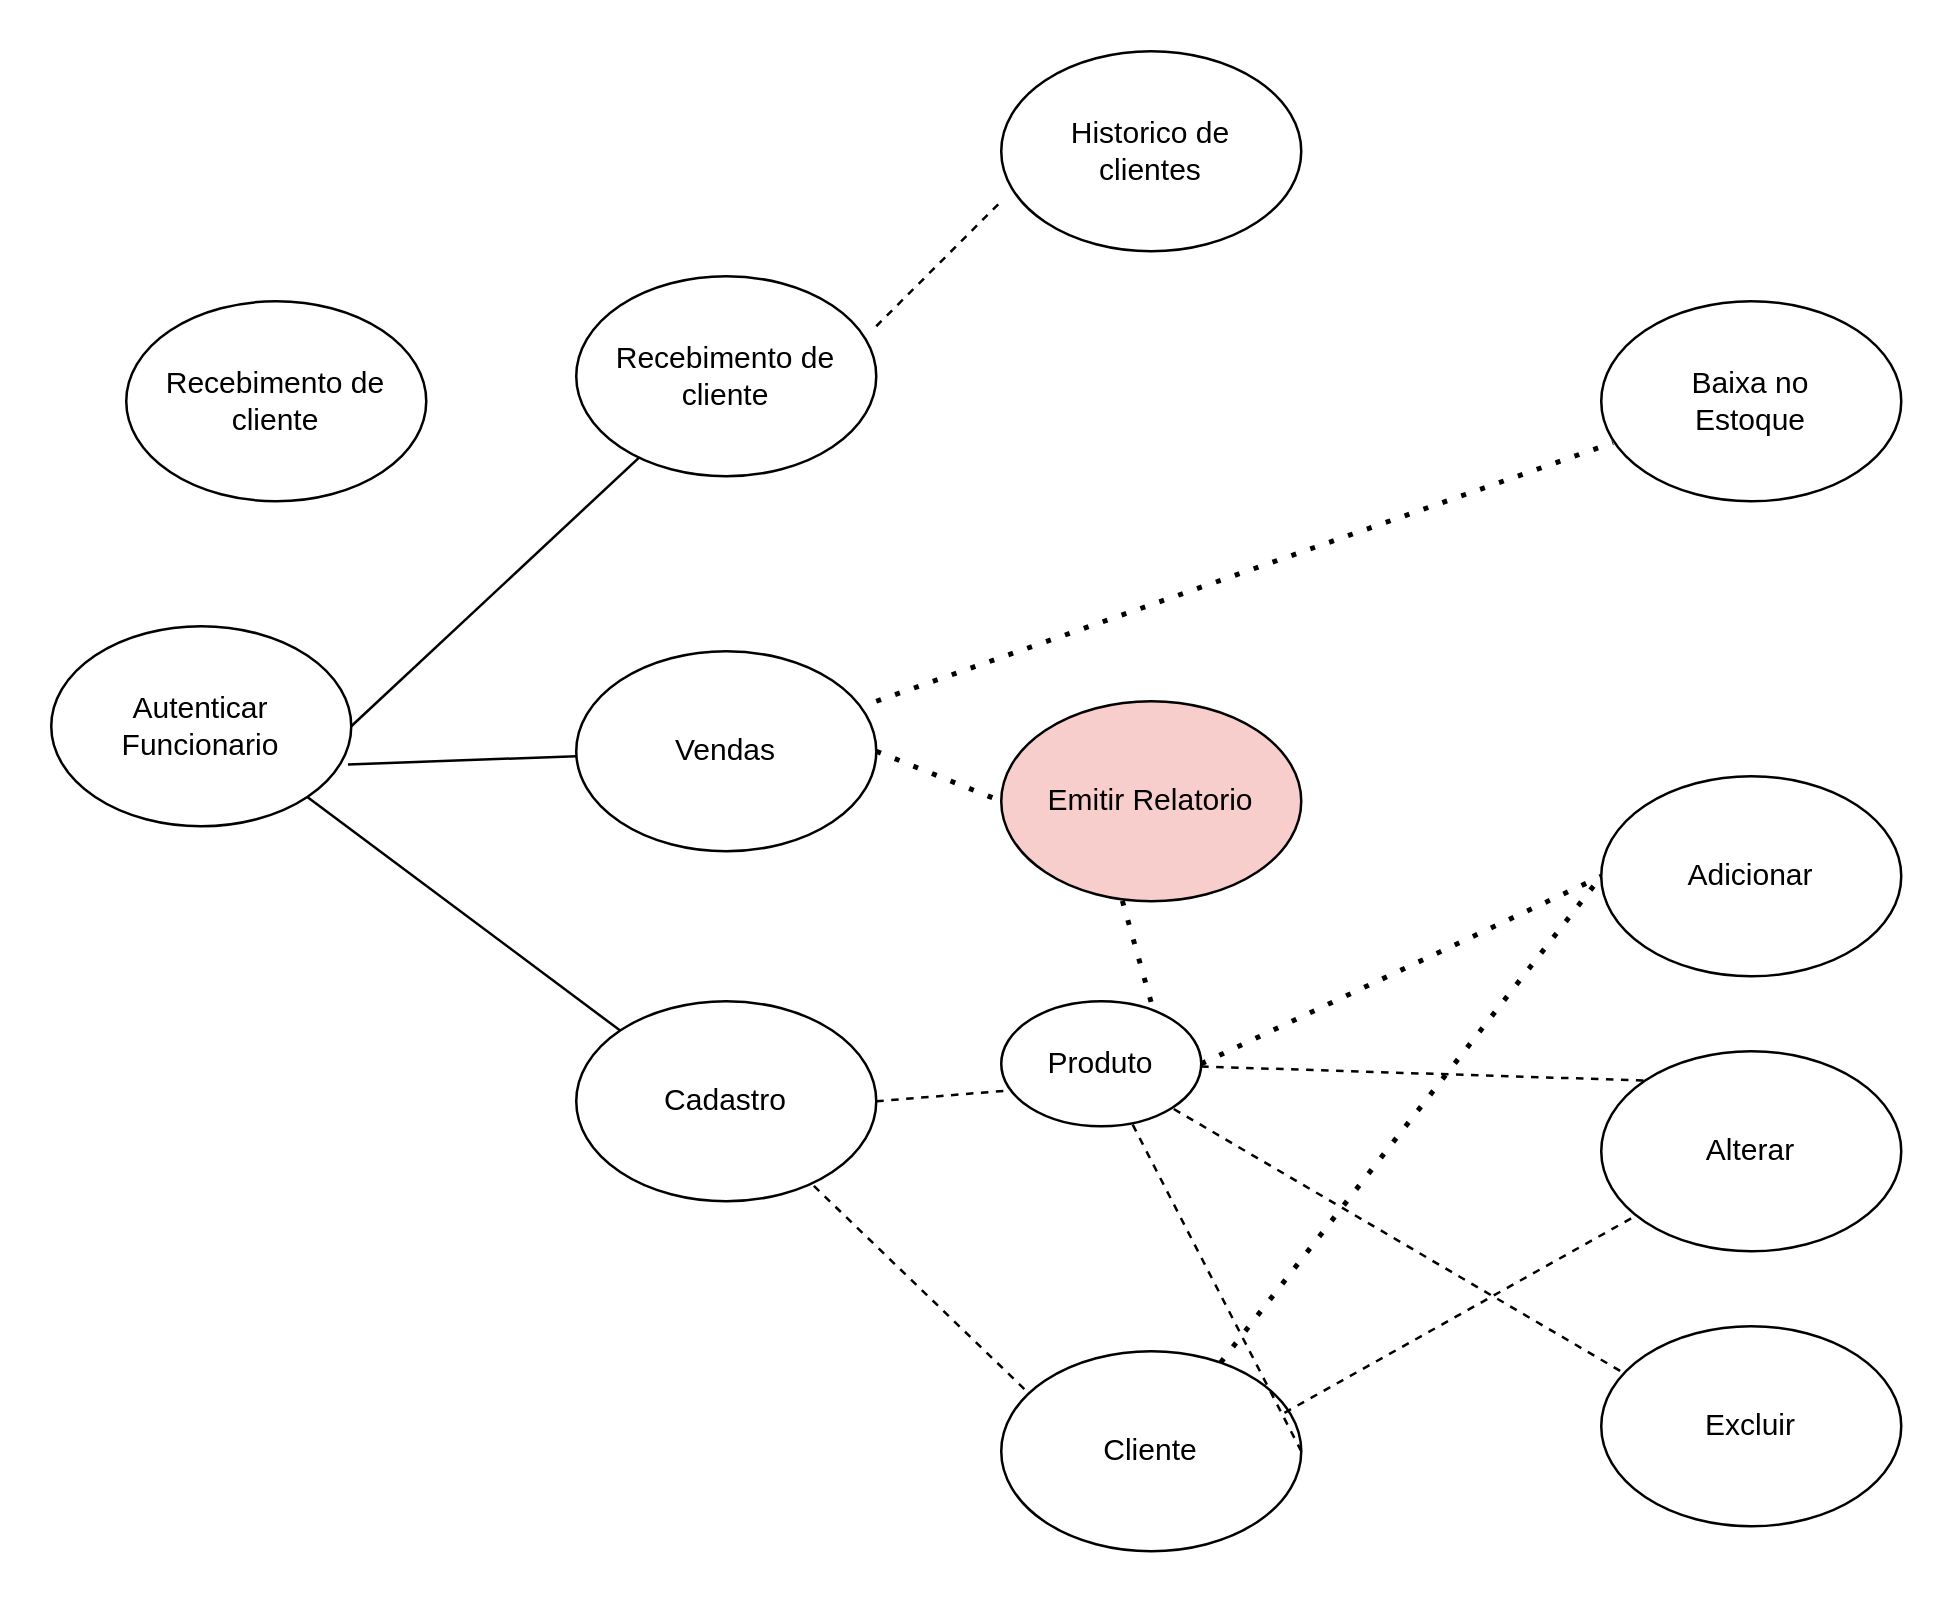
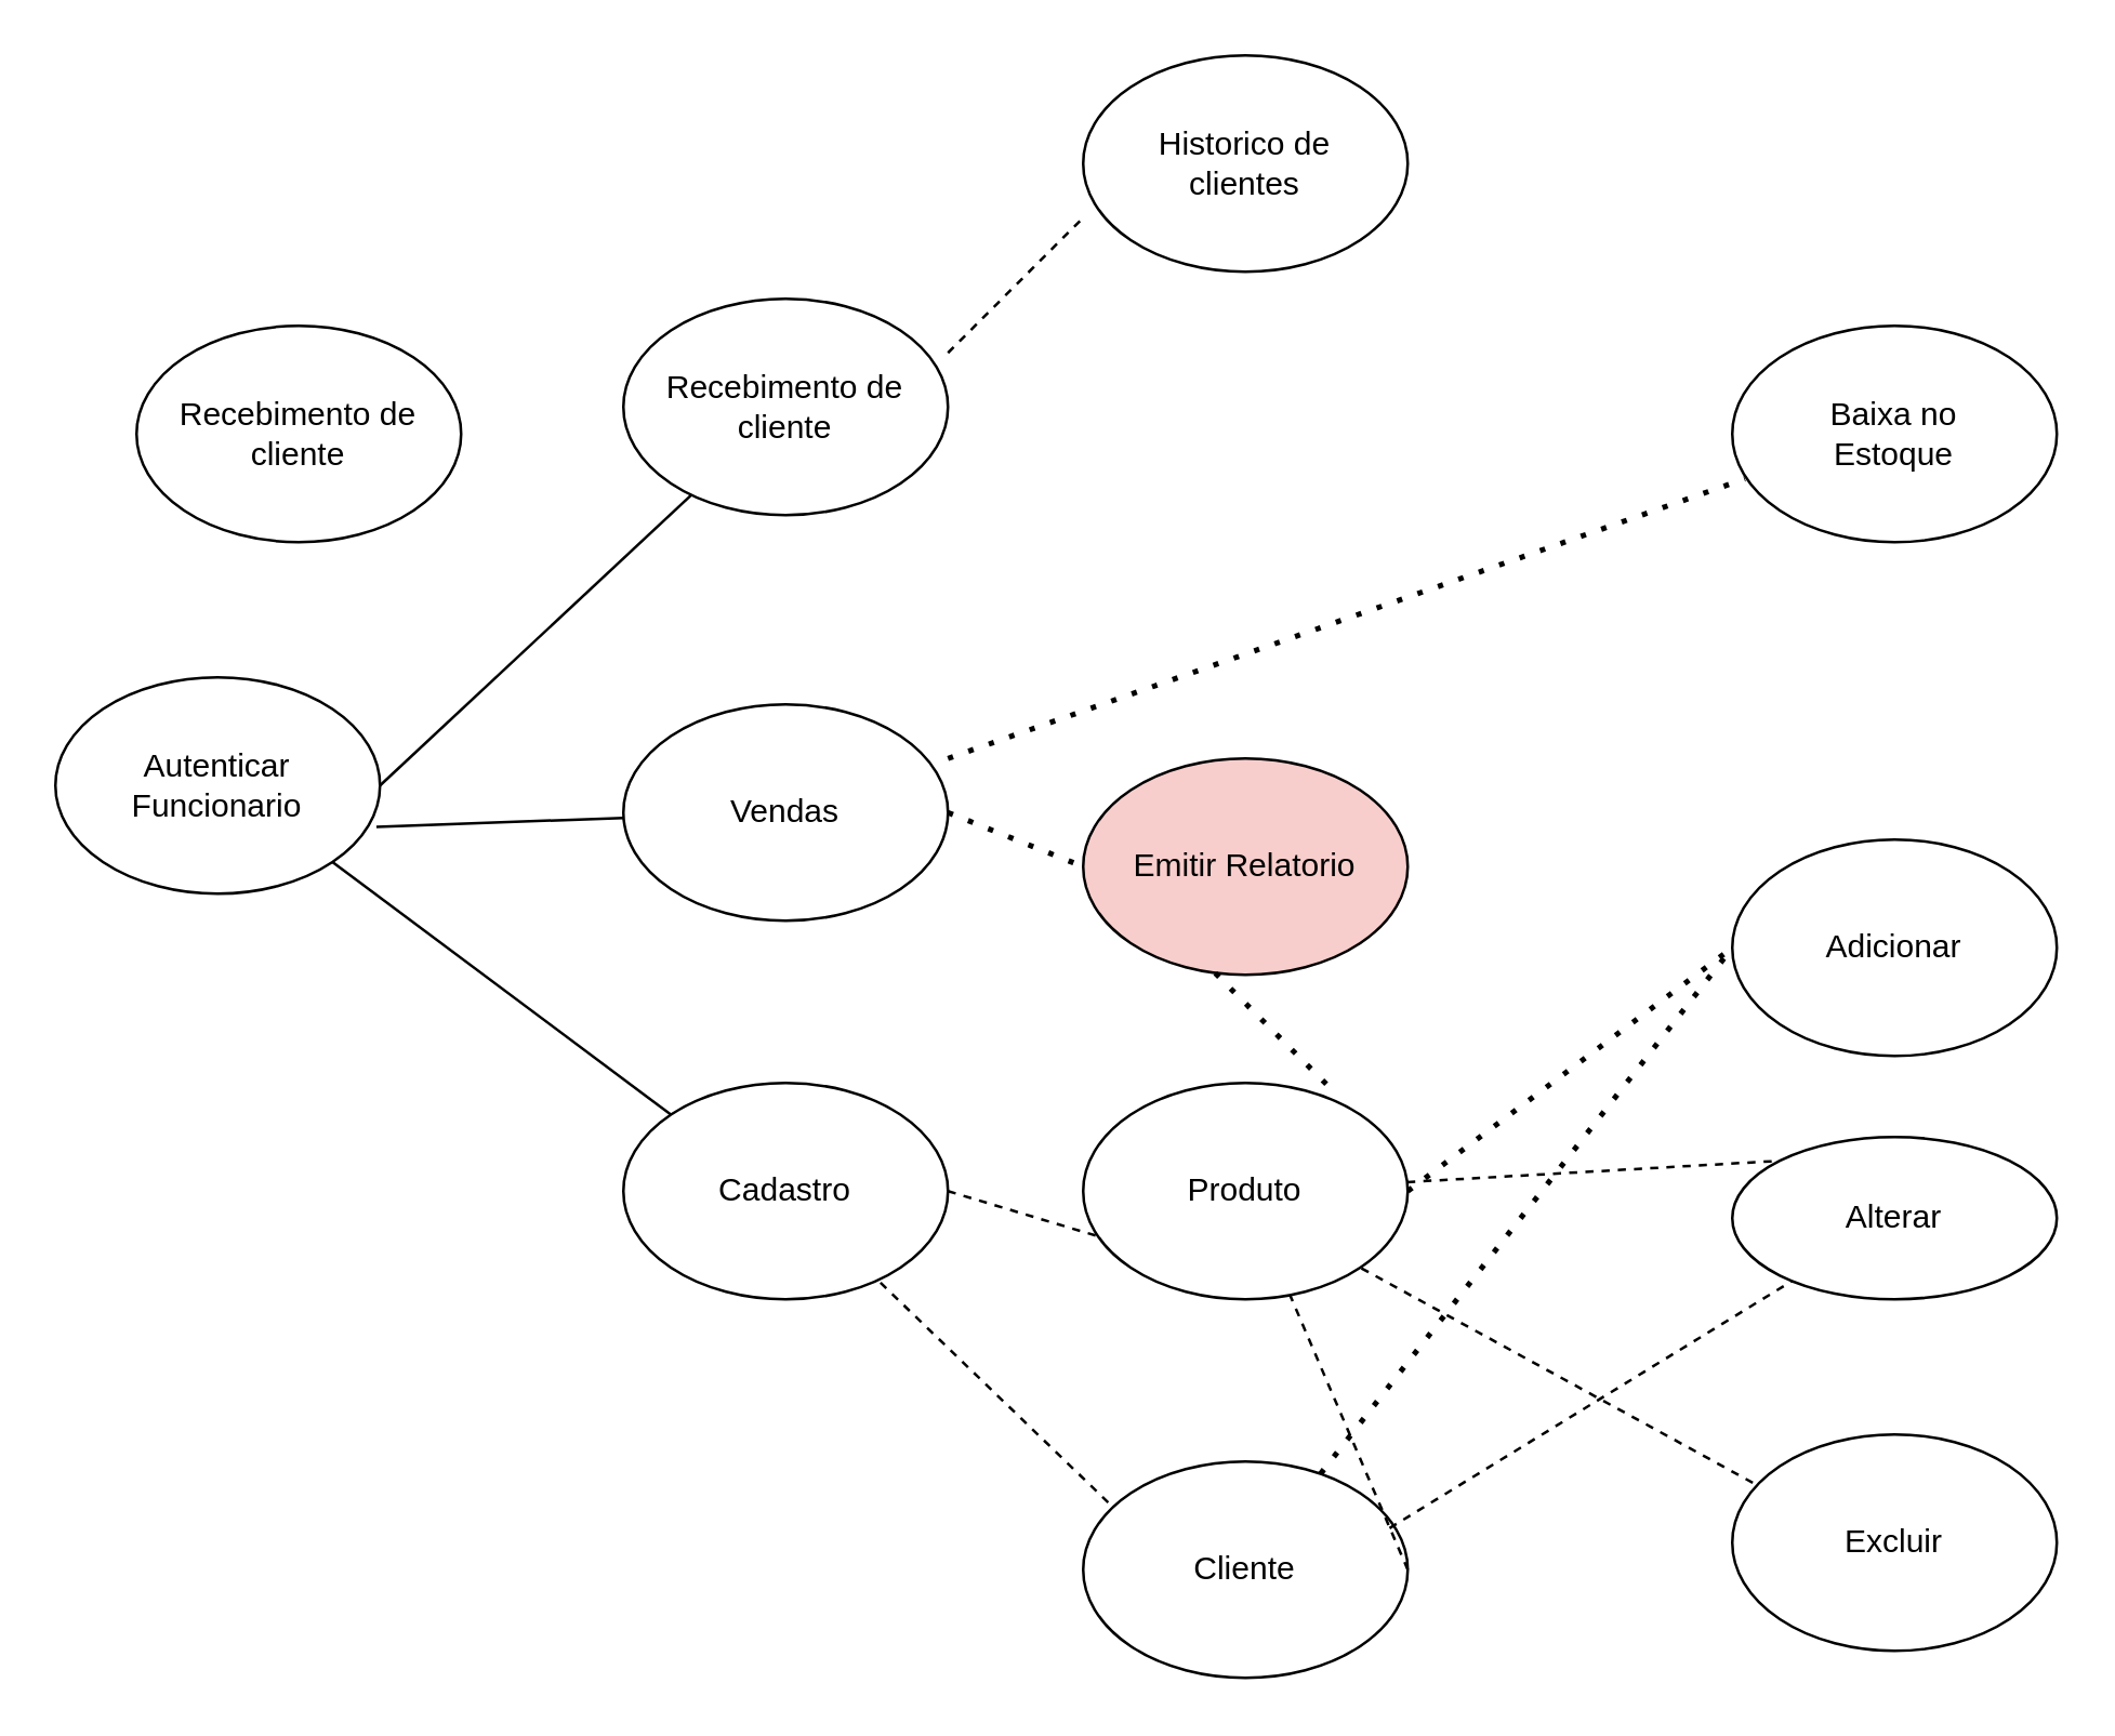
  <mxCell id="0" />
  <mxCell id="1" parent="0" />
  <mxCell id="2" value="Autenticar Funcionario" style="ellipse;whiteSpace=wrap;html=1;" vertex="1" parent="1"><mxGeometry x="20" y="250" width="120" height="80" as="geometry" /></mxCell>
  <mxCell id="3" value="Recebimento de cliente" style="ellipse;whiteSpace=wrap;html=1;" vertex="1" parent="1"><mxGeometry x="230" y="110" width="120" height="80" as="geometry" /></mxCell>
  <mxCell id="4" value="Vendas" style="ellipse;whiteSpace=wrap;html=1;" vertex="1" parent="1"><mxGeometry x="230" y="260" width="120" height="80" as="geometry" /></mxCell>
  <mxCell id="5" value="&lt;div&gt;Cadastro&lt;/div&gt;" style="ellipse;whiteSpace=wrap;html=1;" vertex="1" parent="1"><mxGeometry x="230" y="400" width="120" height="80" as="geometry" /></mxCell>
  <mxCell id="6" value="&lt;div&gt;Historico de&lt;/div&gt;&lt;div&gt;clientes&lt;br&gt;&lt;/div&gt;" style="ellipse;whiteSpace=wrap;html=1;" vertex="1" parent="1"><mxGeometry x="400" y="20" width="120" height="80" as="geometry" /></mxCell>
  <mxCell id="7" value="" style="endArrow=none;dashed=1;html=1;dashPattern=1 3;strokeWidth=2;rounded=0;entryX=0.039;entryY=0.707;entryDx=0;entryDy=0;entryPerimeter=0;" edge="1" parent="1" target="9"><mxGeometry width="50" height="50" relative="1" as="geometry"><mxPoint x="350" y="280" as="sourcePoint" /><mxPoint x="410" y="230" as="targetPoint" /></mxGeometry></mxCell>
  <mxCell id="8" value="" style="endArrow=none;dashed=1;html=1;rounded=0;" edge="1" parent="1"><mxGeometry width="50" height="50" relative="1" as="geometry"><mxPoint x="350" y="130" as="sourcePoint" /><mxPoint x="400" y="80" as="targetPoint" /></mxGeometry></mxCell>
  <mxCell id="9" value="&lt;div&gt;Baixa no &lt;br&gt;&lt;/div&gt;&lt;div&gt;Estoque&lt;/div&gt;" style="ellipse;whiteSpace=wrap;html=1;" vertex="1" parent="1"><mxGeometry x="640" y="120" width="120" height="80" as="geometry" /></mxCell>
  <mxCell id="10" value="&lt;div&gt;Emitir Relatorio&lt;/div&gt;" style="ellipse;whiteSpace=wrap;html=1;fillColor=#f8cecc;" vertex="1" parent="1"><mxGeometry x="400" y="280" width="120" height="80" as="geometry" /></mxCell>
  <mxCell id="11" value="" style="endArrow=none;dashed=1;html=1;dashPattern=1 3;strokeWidth=2;rounded=0;entryX=0;entryY=0.5;entryDx=0;entryDy=0;exitX=1;exitY=0.5;exitDx=0;exitDy=0;" edge="1" parent="1" source="4" target="10"><mxGeometry width="50" height="50" relative="1" as="geometry"><mxPoint x="370" y="340" as="sourcePoint" /><mxPoint x="420" y="290" as="targetPoint" /></mxGeometry></mxCell>
- <mxCell id="12" value="&lt;div&gt;Produto&lt;/div&gt;" style="ellipse;whiteSpace=wrap;html=1;" vertex="1" parent="1"><mxGeometry x="400" y="400" width="80" height="50" as="geometry" /></mxCell>
+ <mxCell id="12" value="&lt;div&gt;Produto&lt;/div&gt;" style="ellipse;whiteSpace=wrap;html=1;" vertex="1" parent="1"><mxGeometry x="400" y="400" width="120" height="80" as="geometry" /></mxCell>
  <mxCell id="13" value="" style="endArrow=none;dashed=1;html=1;dashPattern=1 3;strokeWidth=2;rounded=0;entryX=0.401;entryY=0.984;entryDx=0;entryDy=0;entryPerimeter=0;exitX=0.749;exitY=0.005;exitDx=0;exitDy=0;exitPerimeter=0;" edge="1" parent="1" source="12" target="10"><mxGeometry width="50" height="50" relative="1" as="geometry"><mxPoint x="470" y="440" as="sourcePoint" /><mxPoint x="520" y="390" as="targetPoint" /></mxGeometry></mxCell>
  <mxCell id="14" value="" style="endArrow=none;dashed=1;html=1;rounded=0;exitX=1;exitY=0.5;exitDx=0;exitDy=0;entryX=0.053;entryY=0.712;entryDx=0;entryDy=0;entryPerimeter=0;" edge="1" parent="1" source="5" target="12"><mxGeometry width="50" height="50" relative="1" as="geometry"><mxPoint x="470" y="440" as="sourcePoint" /><mxPoint x="520" y="390" as="targetPoint" /></mxGeometry></mxCell>
  <mxCell id="15" value="Cliente" style="ellipse;whiteSpace=wrap;html=1;" vertex="1" parent="1"><mxGeometry x="400" y="540" width="120" height="80" as="geometry" /></mxCell>
  <mxCell id="16" value="" style="endArrow=none;dashed=1;html=1;rounded=0;exitX=0.077;exitY=0.189;exitDx=0;exitDy=0;exitPerimeter=0;" edge="1" parent="1" source="15" target="5"><mxGeometry width="50" height="50" relative="1" as="geometry"><mxPoint x="400" y="580" as="sourcePoint" /><mxPoint x="450" y="530" as="targetPoint" /></mxGeometry></mxCell>
  <mxCell id="17" value="Adicionar" style="ellipse;whiteSpace=wrap;html=1;" vertex="1" parent="1"><mxGeometry x="640" y="310" width="120" height="80" as="geometry" /></mxCell>
- <mxCell id="18" value="Alterar" style="ellipse;whiteSpace=wrap;html=1;" vertex="1" parent="1"><mxGeometry x="640" y="420" width="120" height="80" as="geometry" /></mxCell>
+ <mxCell id="18" value="Alterar" style="ellipse;whiteSpace=wrap;html=1;" vertex="1" parent="1"><mxGeometry x="640" y="420" width="120" height="60" as="geometry" /></mxCell>
  <mxCell id="19" value="Excluir" style="ellipse;whiteSpace=wrap;html=1;" vertex="1" parent="1"><mxGeometry x="640" y="530" width="120" height="80" as="geometry" /></mxCell>
  <mxCell id="20" value="" style="endArrow=none;dashed=1;html=1;dashPattern=1 3;strokeWidth=2;rounded=0;entryX=0;entryY=0.5;entryDx=0;entryDy=0;exitX=1;exitY=0.5;exitDx=0;exitDy=0;" edge="1" parent="1" source="12" target="17"><mxGeometry width="50" height="50" relative="1" as="geometry"><mxPoint x="500" y="580" as="sourcePoint" /><mxPoint x="550" y="530" as="targetPoint" /></mxGeometry></mxCell>
  <mxCell id="21" value="" style="endArrow=none;dashed=1;html=1;dashPattern=1 3;strokeWidth=2;rounded=0;entryX=0;entryY=0.5;entryDx=0;entryDy=0;" edge="1" parent="1" source="15" target="17"><mxGeometry width="50" height="50" relative="1" as="geometry"><mxPoint x="500" y="580" as="sourcePoint" /><mxPoint x="550" y="530" as="targetPoint" /></mxGeometry></mxCell>
  <mxCell id="22" value="" style="endArrow=none;dashed=1;html=1;rounded=0;exitX=1;exitY=0.5;exitDx=0;exitDy=0;" edge="1" parent="1" source="15" target="12"><mxGeometry width="50" height="50" relative="1" as="geometry"><mxPoint x="590" y="600" as="sourcePoint" /><mxPoint x="640" y="550" as="targetPoint" /></mxGeometry></mxCell>
  <mxCell id="23" value="" style="endArrow=none;dashed=1;html=1;rounded=0;exitX=0.063;exitY=0.223;exitDx=0;exitDy=0;exitPerimeter=0;entryX=1;entryY=1;entryDx=0;entryDy=0;" edge="1" parent="1" source="19" target="12"><mxGeometry width="50" height="50" relative="1" as="geometry"><mxPoint x="590" y="600" as="sourcePoint" /><mxPoint x="640" y="550" as="targetPoint" /></mxGeometry></mxCell>
  <mxCell id="24" value="" style="endArrow=none;dashed=1;html=1;rounded=0;exitX=0.944;exitY=0.308;exitDx=0;exitDy=0;exitPerimeter=0;" edge="1" parent="1" source="15" target="18"><mxGeometry width="50" height="50" relative="1" as="geometry"><mxPoint x="570" y="650" as="sourcePoint" /><mxPoint x="620" y="600" as="targetPoint" /></mxGeometry></mxCell>
  <mxCell id="25" value="" style="endArrow=none;dashed=1;html=1;rounded=0;entryX=0;entryY=0;entryDx=0;entryDy=0;" edge="1" parent="1" source="12" target="18"><mxGeometry width="50" height="50" relative="1" as="geometry"><mxPoint x="570" y="650" as="sourcePoint" /><mxPoint x="620" y="600" as="targetPoint" /></mxGeometry></mxCell>
  <mxCell id="26" value="" style="endArrow=none;html=1;rounded=0;exitX=1;exitY=0.5;exitDx=0;exitDy=0;" edge="1" parent="1" source="2" target="3"><mxGeometry width="50" height="50" relative="1" as="geometry"><mxPoint x="330" y="510" as="sourcePoint" /><mxPoint x="380" y="460" as="targetPoint" /></mxGeometry></mxCell>
  <mxCell id="27" value="" style="endArrow=none;html=1;rounded=0;exitX=0.989;exitY=0.691;exitDx=0;exitDy=0;exitPerimeter=0;" edge="1" parent="1" source="2" target="4"><mxGeometry width="50" height="50" relative="1" as="geometry"><mxPoint x="330" y="510" as="sourcePoint" /><mxPoint x="380" y="460" as="targetPoint" /></mxGeometry></mxCell>
  <mxCell id="28" value="" style="endArrow=none;html=1;rounded=0;exitX=1;exitY=1;exitDx=0;exitDy=0;entryX=0;entryY=0;entryDx=0;entryDy=0;" edge="1" parent="1" source="2" target="5"><mxGeometry width="50" height="50" relative="1" as="geometry"><mxPoint x="330" y="510" as="sourcePoint" /><mxPoint x="380" y="460" as="targetPoint" /></mxGeometry></mxCell>
  <mxCell id="29" value="Recebimento de cliente" style="ellipse;whiteSpace=wrap;html=1;" vertex="1" parent="1"><mxGeometry x="50" y="120" width="120" height="80" as="geometry" /></mxCell>
